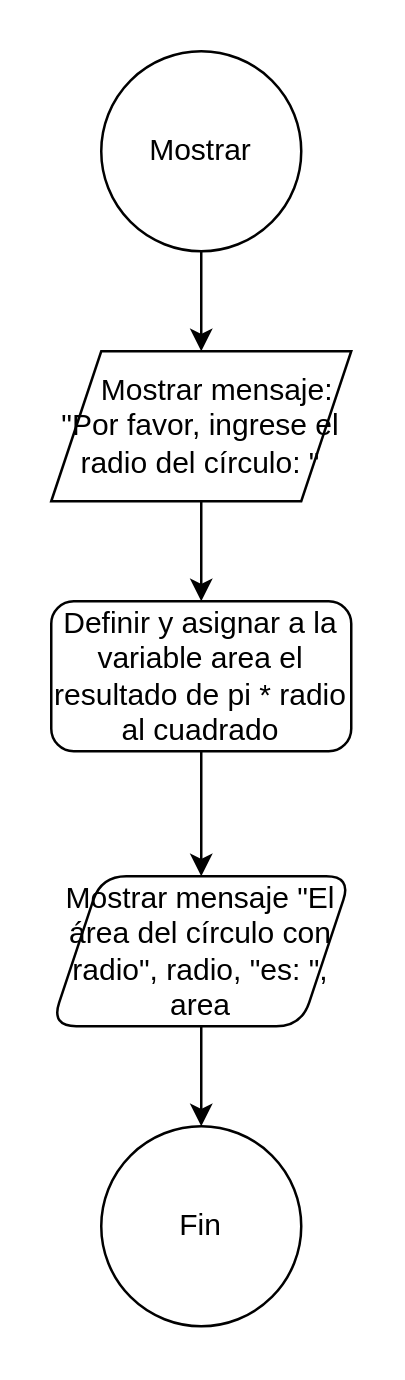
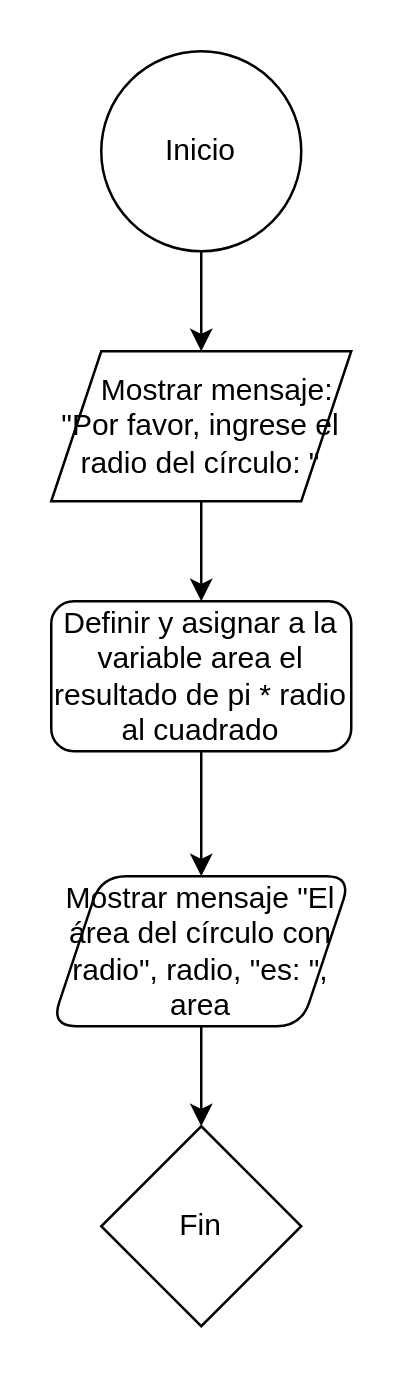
  <mxCell id="0" />
  <mxCell id="1" parent="0" />
  <mxCell id="2" style="edgeStyle=orthogonalEdgeStyle;rounded=0;orthogonalLoop=1;jettySize=auto;html=1;exitX=0.5;exitY=1;exitDx=0;exitDy=0;" edge="1" parent="1" source="3" target="5"><mxGeometry relative="1" as="geometry" /></mxCell>
- <mxCell id="3" value="Mostrar" style="ellipse;whiteSpace=wrap;html=1;aspect=fixed;" vertex="1" parent="1"><mxGeometry x="40" y="20" width="80" height="80" as="geometry" /></mxCell>
+ <mxCell id="3" value="Inicio" style="ellipse;whiteSpace=wrap;html=1;aspect=fixed;" vertex="1" parent="1"><mxGeometry x="40" y="20" width="80" height="80" as="geometry" /></mxCell>
  <mxCell id="4" value="" style="edgeStyle=orthogonalEdgeStyle;rounded=0;orthogonalLoop=1;jettySize=auto;html=1;" edge="1" parent="1" source="5" target="7"><mxGeometry relative="1" as="geometry" /></mxCell>
  <mxCell id="5" value="&lt;div&gt;&amp;nbsp; &amp;nbsp; Mostrar mensaje: &quot;Por favor, ingrese el radio del círculo: &quot;&lt;/div&gt;" style="shape=parallelogram;perimeter=parallelogramPerimeter;whiteSpace=wrap;html=1;fixedSize=1;" vertex="1" parent="1"><mxGeometry x="20" y="140" width="120" height="60" as="geometry" /></mxCell>
  <mxCell id="6" value="" style="edgeStyle=orthogonalEdgeStyle;rounded=0;orthogonalLoop=1;jettySize=auto;html=1;" edge="1" parent="1" source="7" target="9"><mxGeometry relative="1" as="geometry" /></mxCell>
  <mxCell id="7" value="Definir y asignar a la variable area el resultado de pi * radio al cuadrado" style="rounded=1;whiteSpace=wrap;html=1;" vertex="1" parent="1"><mxGeometry x="20" y="240" width="120" height="60" as="geometry" /></mxCell>
  <mxCell id="8" value="" style="edgeStyle=orthogonalEdgeStyle;rounded=0;orthogonalLoop=1;jettySize=auto;html=1;" edge="1" parent="1" source="9" target="10"><mxGeometry relative="1" as="geometry" /></mxCell>
  <mxCell id="9" value="Mostrar mensaje &quot;El área del círculo con radio&quot;, radio, &quot;es: &quot;, area" style="shape=parallelogram;perimeter=parallelogramPerimeter;whiteSpace=wrap;html=1;fixedSize=1;rounded=1;" vertex="1" parent="1"><mxGeometry x="20" y="350" width="120" height="60" as="geometry" /></mxCell>
- <mxCell id="10" value="Fin" style="ellipse;whiteSpace=wrap;html=1;rounded=1;" vertex="1" parent="1"><mxGeometry x="40" y="450" width="80" height="80" as="geometry" /></mxCell>
+ <mxCell id="10" value="Fin" style="rhombus;whiteSpace=wrap;html=1;" vertex="1" parent="1"><mxGeometry x="40" y="450" width="80" height="80" as="geometry" /></mxCell>
